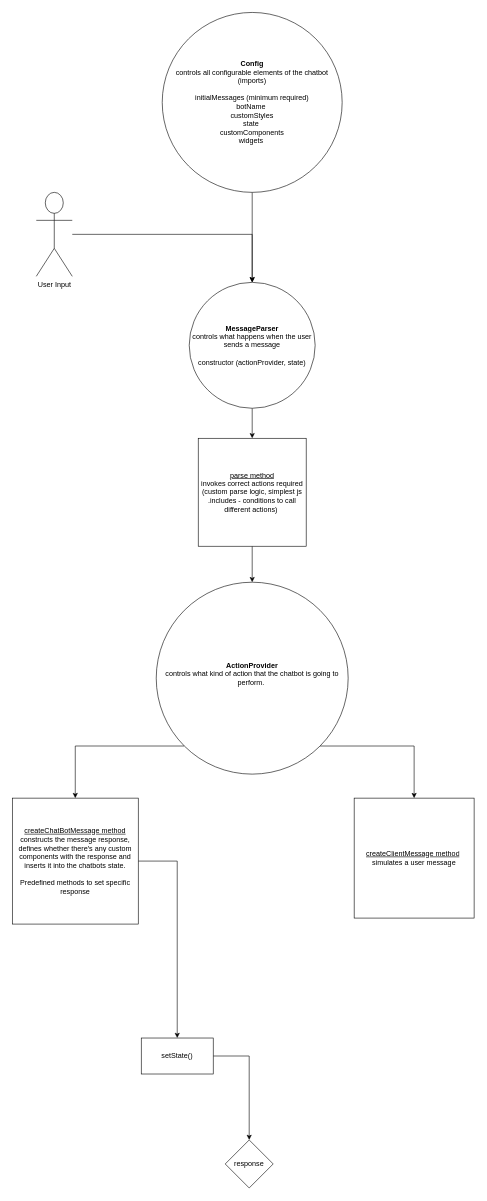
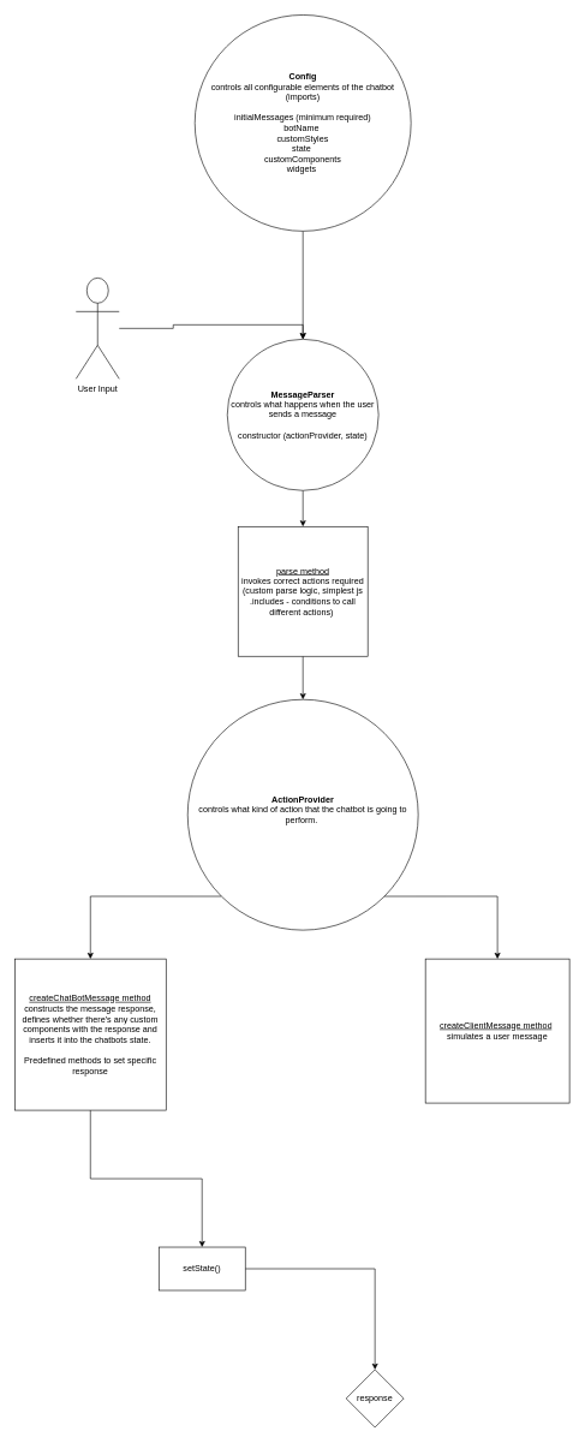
  <mxCell id="0" />
  <mxCell id="1" parent="0" />
  <mxCell id="2" style="edgeStyle=orthogonalEdgeStyle;rounded=0;orthogonalLoop=1;jettySize=auto;html=1;exitX=0;exitY=1;exitDx=0;exitDy=0;entryX=0.5;entryY=0;entryDx=0;entryDy=0;" edge="1" parent="1" source="4" target="10"><mxGeometry relative="1" as="geometry" /></mxCell>
  <mxCell id="3" style="edgeStyle=orthogonalEdgeStyle;rounded=0;orthogonalLoop=1;jettySize=auto;html=1;exitX=1;exitY=1;exitDx=0;exitDy=0;" edge="1" parent="1" source="4" target="11"><mxGeometry relative="1" as="geometry" /></mxCell>
  <mxCell id="4" value="&lt;font style=&quot;font-size: 12px&quot;&gt;&lt;b&gt;ActionProvider&lt;br&gt;&lt;/b&gt;&lt;span style=&quot;text-align: left ; background-color: rgb(255 , 255 , 255)&quot;&gt;&lt;font&gt;controls what kind of action that the chatbot is &lt;/font&gt;&lt;font&gt;going to perform.&amp;nbsp;&lt;br&gt;&lt;/font&gt;&lt;/span&gt;&lt;/font&gt;&lt;br&gt;" style="ellipse;whiteSpace=wrap;html=1;aspect=fixed;" vertex="1" parent="1"><mxGeometry x="260" y="970" width="320" height="320" as="geometry" /></mxCell>
  <mxCell id="5" style="edgeStyle=orthogonalEdgeStyle;rounded=0;orthogonalLoop=1;jettySize=auto;html=1;entryX=0.5;entryY=0;entryDx=0;entryDy=0;" edge="1" parent="1" source="6" target="15"><mxGeometry relative="1" as="geometry" /></mxCell>
  <mxCell id="6" value="&lt;font&gt;&lt;b style=&quot;font-size: 12px&quot;&gt;MessageParser&lt;br&gt;&lt;/b&gt;&lt;span style=&quot;text-align: left ; background-color: rgb(255 , 255 , 255)&quot;&gt;controls what happens when the user sends a message&lt;br&gt;&lt;br&gt;constructor (actionProvider, state)&lt;br&gt;&lt;/span&gt;&lt;/font&gt;" style="ellipse;whiteSpace=wrap;html=1;aspect=fixed;" vertex="1" parent="1"><mxGeometry x="315" y="470" width="210" height="210" as="geometry" /></mxCell>
  <mxCell id="7" style="edgeStyle=orthogonalEdgeStyle;rounded=0;orthogonalLoop=1;jettySize=auto;html=1;entryX=0.5;entryY=0;entryDx=0;entryDy=0;" edge="1" parent="1" source="8" target="6"><mxGeometry relative="1" as="geometry" /></mxCell>
  <mxCell id="8" value="&lt;div&gt;&lt;b&gt;&lt;font style=&quot;font-size: 12px&quot;&gt;Config&lt;/font&gt;&lt;/b&gt;&lt;/div&gt;&lt;font style=&quot;font-size: 12px&quot;&gt;&lt;div&gt;&lt;span style=&quot;background-color: rgb(255 , 255 , 255)&quot;&gt;controls all configurable elements of the chatbot (&lt;/span&gt;&lt;span&gt;imports)&lt;/span&gt;&lt;/div&gt;&lt;div&gt;&lt;br&gt;&lt;/div&gt;&lt;div&gt;initialMessages (minimum required)&lt;/div&gt;&lt;span&gt;&lt;div&gt;&lt;span&gt;botName&amp;nbsp;&lt;/span&gt;&lt;/div&gt;&lt;/span&gt;&lt;span&gt;&lt;div&gt;&lt;span&gt;customStyles&lt;/span&gt;&lt;/div&gt;&lt;/span&gt;&lt;span&gt;&lt;div&gt;&lt;span&gt;state&amp;nbsp;&lt;/span&gt;&lt;/div&gt;&lt;/span&gt;&lt;span&gt;&lt;div&gt;&lt;span&gt;customComponents&lt;/span&gt;&lt;/div&gt;&lt;/span&gt;&lt;font style=&quot;font-size: 12px&quot;&gt;&lt;div&gt;&lt;font style=&quot;font-size: 12px&quot;&gt;widgets&lt;/font&gt;&lt;font face=&quot;-apple-system, BlinkMacSystemFont, Segoe UI, Roboto, Oxygen, Ubuntu, Cantarell, Fira Sans, Droid Sans, Helvetica Neue, sans-serif&quot; style=&quot;font-size: 12px&quot;&gt;&amp;nbsp;&lt;/font&gt;&lt;/div&gt;&lt;/font&gt;&lt;/font&gt;" style="ellipse;whiteSpace=wrap;html=1;aspect=fixed;align=center;" vertex="1" parent="1"><mxGeometry x="270" y="20" width="300" height="300" as="geometry" /></mxCell>
  <mxCell id="9" style="edgeStyle=orthogonalEdgeStyle;rounded=0;orthogonalLoop=1;jettySize=auto;html=1;entryX=0.5;entryY=0;entryDx=0;entryDy=0;" edge="1" parent="1" source="10" target="17"><mxGeometry relative="1" as="geometry" /></mxCell>
  <mxCell id="10" value="&lt;span style=&quot;text-align: left ; background-color: rgb(255 , 255 , 255)&quot;&gt;&lt;u&gt;createChatBotMessage method&lt;/u&gt;&lt;br&gt;&lt;/span&gt;&lt;font style=&quot;font-size: 12px&quot;&gt;&lt;span style=&quot;text-align: left ; background-color: rgb(255 , 255 , 255)&quot;&gt;constructs&amp;nbsp;&lt;/span&gt;&lt;span style=&quot;text-align: left ; background-color: rgb(255 , 255 , 255)&quot;&gt;the message&lt;/span&gt;&lt;span style=&quot;text-align: left ; background-color: rgb(255 , 255 , 255)&quot;&gt;&amp;nbsp;response, defines whether there's any custom components with the response and inserts it&amp;nbsp;&lt;/span&gt;&lt;span style=&quot;text-align: left ; background-color: rgb(255 , 255 , 255)&quot;&gt;into the chatbots state.&lt;br&gt;&lt;/span&gt;&lt;/font&gt;&lt;span style=&quot;text-align: left ; background-color: rgb(255 , 255 , 255)&quot;&gt;&lt;br&gt;&lt;/span&gt;Predefined methods to set specific response&lt;span style=&quot;text-align: left ; background-color: rgb(255 , 255 , 255)&quot;&gt;&lt;br&gt;&lt;/span&gt;" style="whiteSpace=wrap;html=1;aspect=fixed;" vertex="1" parent="1"><mxGeometry x="20" y="1330" width="210" height="210" as="geometry" /></mxCell>
  <mxCell id="11" value="&lt;font style=&quot;font-size: 12px&quot;&gt;&lt;span style=&quot;text-align: left ; background-color: rgb(255 , 255 , 255)&quot;&gt;&lt;u&gt;createClientMessage method&lt;/u&gt;&lt;/span&gt;&lt;span style=&quot;text-align: left ; background-color: rgb(255 , 255 , 255)&quot;&gt;&amp;nbsp;&lt;br&gt;simulates a user message&lt;/span&gt;&lt;/font&gt;" style="whiteSpace=wrap;html=1;aspect=fixed;" vertex="1" parent="1"><mxGeometry x="590" y="1330" width="200" height="200" as="geometry" /></mxCell>
  <mxCell id="12" style="edgeStyle=orthogonalEdgeStyle;rounded=0;orthogonalLoop=1;jettySize=auto;html=1;entryX=0.5;entryY=0;entryDx=0;entryDy=0;" edge="1" parent="1" source="13" target="6"><mxGeometry relative="1" as="geometry" /></mxCell>
- <mxCell id="13" value="User Input" style="shape=umlActor;verticalLabelPosition=bottom;verticalAlign=top;html=1;outlineConnect=0;" vertex="1" parent="1"><mxGeometry x="60" y="320" width="60" height="140" as="geometry" /></mxCell>
+ <mxCell id="13" value="User Input" style="shape=umlActor;verticalLabelPosition=bottom;verticalAlign=top;html=1;outlineConnect=0;" vertex="1" parent="1"><mxGeometry x="105" y="385" width="60" height="140" as="geometry" /></mxCell>
  <mxCell id="14" style="edgeStyle=orthogonalEdgeStyle;rounded=0;orthogonalLoop=1;jettySize=auto;html=1;entryX=0.5;entryY=0;entryDx=0;entryDy=0;" edge="1" parent="1" source="15" target="4"><mxGeometry relative="1" as="geometry" /></mxCell>
  <mxCell id="15" value="&lt;font&gt;&lt;span style=&quot;text-align: left ; background-color: rgb(255 , 255 , 255)&quot;&gt;&lt;u&gt;parse method&lt;br&gt;&lt;/u&gt;&lt;/span&gt;&lt;/font&gt;&lt;span&gt;invokes correct actions required&lt;br&gt;(custom parse logic, simplest js .includes - conditions to call different actions)&amp;nbsp;&lt;/span&gt;" style="whiteSpace=wrap;html=1;aspect=fixed;" vertex="1" parent="1"><mxGeometry x="330" y="730" width="180" height="180" as="geometry" /></mxCell>
  <mxCell id="16" style="edgeStyle=orthogonalEdgeStyle;rounded=0;orthogonalLoop=1;jettySize=auto;html=1;exitX=1;exitY=0.5;exitDx=0;exitDy=0;" edge="1" parent="1" source="17" target="18"><mxGeometry relative="1" as="geometry"><mxPoint x="410" y="1500" as="targetPoint" /></mxGeometry></mxCell>
- <mxCell id="17" value="setState()" style="rounded=0;whiteSpace=wrap;html=1;" vertex="1" parent="1"><mxGeometry x="235" y="1730" width="120" height="60" as="geometry" /></mxCell>
- <mxCell id="18" value="response" style="rhombus;whiteSpace=wrap;html=1;" vertex="1" parent="1"><mxGeometry x="375" y="1900" width="80" height="80" as="geometry" /></mxCell>
+ <mxCell id="17" value="setState()" style="rounded=0;whiteSpace=wrap;html=1;" vertex="1" parent="1"><mxGeometry x="220" y="1730" width="120" height="60" as="geometry" /></mxCell>
+ <mxCell id="18" value="response" style="rhombus;whiteSpace=wrap;html=1;" vertex="1" parent="1"><mxGeometry x="480" y="1900" width="80" height="80" as="geometry" /></mxCell>
